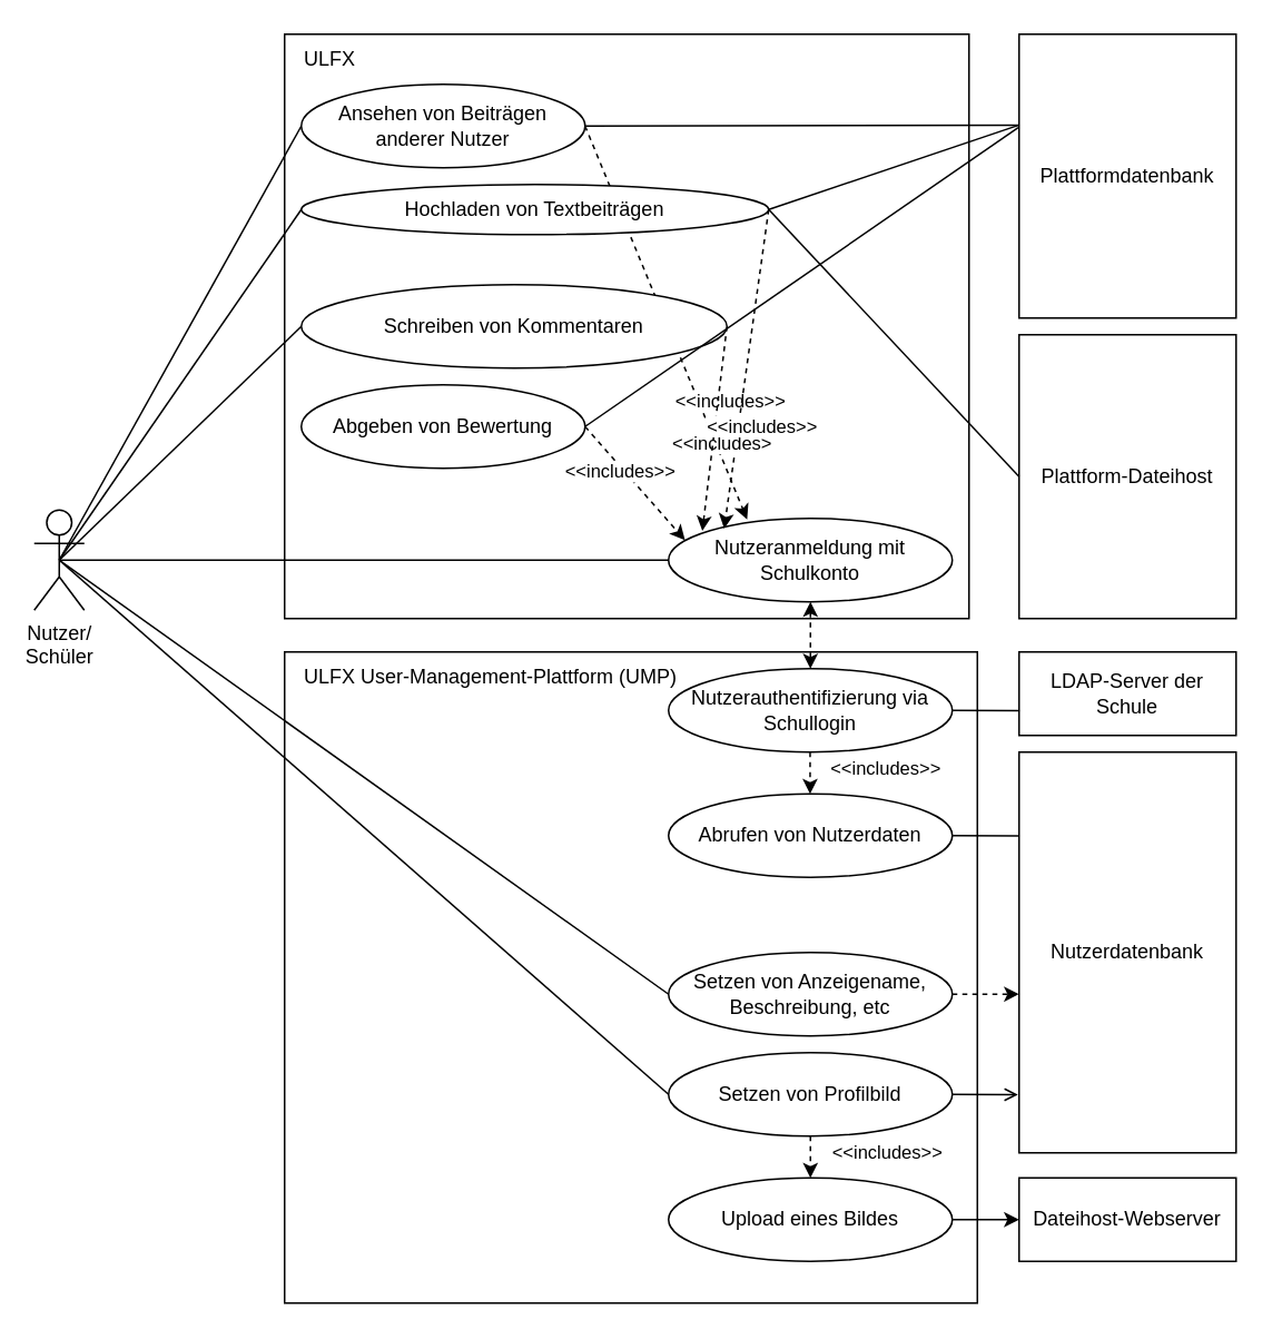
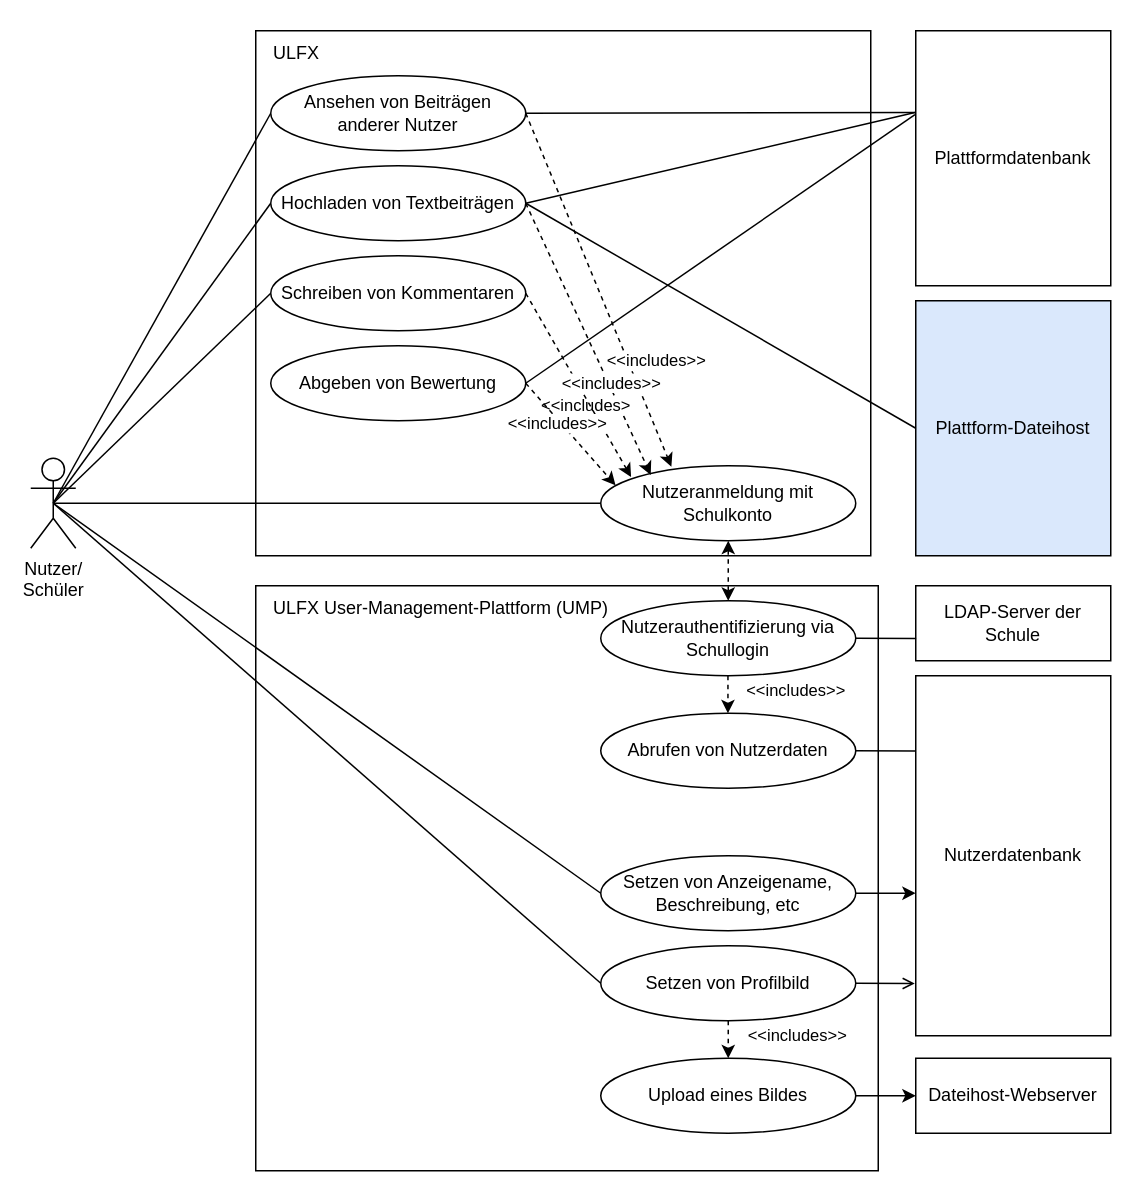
  <mxCell id="0" />
  <mxCell id="1" parent="0" />
  <mxCell id="2" value="" style="whiteSpace=wrap;html=1;" parent="1" vertex="1"><mxGeometry x="170" y="20" width="410" height="350" as="geometry" /></mxCell>
  <mxCell id="3" value="ULFX" style="text;html=1;strokeColor=none;fillColor=none;align=left;verticalAlign=middle;whiteSpace=wrap;rounded=0;" parent="1" vertex="1"><mxGeometry x="180" y="20" width="70" height="30" as="geometry" /></mxCell>
  <mxCell id="4" value="Nutzeranmeldung mit Schulkonto" style="ellipse;whiteSpace=wrap;html=1;" parent="1" vertex="1"><mxGeometry x="400" y="310" width="170" height="50" as="geometry" /></mxCell>
  <mxCell id="5" value="Nutzer/ &lt;br&gt;Schüler" style="shape=umlActor;verticalLabelPosition=bottom;verticalAlign=top;html=1;outlineConnect=0;" parent="1" vertex="1"><mxGeometry x="20" y="305" width="30" height="60" as="geometry" /></mxCell>
  <mxCell id="6" value="" style="endArrow=none;html=1;rounded=0;exitX=0.5;exitY=0.5;exitDx=0;exitDy=0;exitPerimeter=0;entryX=0;entryY=0.5;entryDx=0;entryDy=0;" parent="1" source="5" target="4" edge="1"><mxGeometry width="50" height="50" relative="1" as="geometry"><mxPoint x="520" y="390" as="sourcePoint" /><mxPoint x="570" y="340" as="targetPoint" /></mxGeometry></mxCell>
  <mxCell id="7" value="" style="endArrow=none;html=1;rounded=0;entryX=0.5;entryY=0.5;entryDx=0;entryDy=0;entryPerimeter=0;exitX=0;exitY=0.5;exitDx=0;exitDy=0;" parent="1" source="25" target="5" edge="1"><mxGeometry width="50" height="50" relative="1" as="geometry"><mxPoint x="520" y="390" as="sourcePoint" /><mxPoint x="570" y="340" as="targetPoint" /></mxGeometry></mxCell>
  <mxCell id="8" value="" style="endArrow=none;html=1;rounded=0;exitX=0.5;exitY=0.5;exitDx=0;exitDy=0;exitPerimeter=0;entryX=0;entryY=0.5;entryDx=0;entryDy=0;" parent="1" source="5" target="26" edge="1"><mxGeometry width="50" height="50" relative="1" as="geometry"><mxPoint x="520" y="390" as="sourcePoint" /><mxPoint x="570" y="340" as="targetPoint" /></mxGeometry></mxCell>
  <mxCell id="9" value="" style="endArrow=none;html=1;rounded=0;exitX=0.5;exitY=0.5;exitDx=0;exitDy=0;exitPerimeter=0;entryX=0;entryY=0.5;entryDx=0;entryDy=0;" parent="1" source="5" target="27" edge="1"><mxGeometry width="50" height="50" relative="1" as="geometry"><mxPoint x="520" y="390" as="sourcePoint" /><mxPoint x="570" y="340" as="targetPoint" /></mxGeometry></mxCell>
  <mxCell id="10" value="" style="endArrow=classic;html=1;rounded=0;exitX=1;exitY=0.5;exitDx=0;exitDy=0;entryX=0.277;entryY=0.012;entryDx=0;entryDy=0;dashed=1;entryPerimeter=0;" parent="1" source="25" target="4" edge="1"><mxGeometry width="50" height="50" relative="1" as="geometry"><mxPoint x="520" y="410" as="sourcePoint" /><mxPoint x="570" y="360" as="targetPoint" /></mxGeometry></mxCell>
  <mxCell id="11" value="&amp;lt;&amp;lt;includes&amp;gt;&amp;gt;" style="edgeLabel;html=1;align=center;verticalAlign=middle;resizable=0;points=[];" parent="10" vertex="1" connectable="0"><mxGeometry x="-0.174" y="1" relative="1" as="geometry"><mxPoint x="46" y="68" as="offset" /></mxGeometry></mxCell>
  <mxCell id="12" value="" style="endArrow=classic;html=1;rounded=0;exitX=1;exitY=0.5;exitDx=0;exitDy=0;entryX=0.196;entryY=0.122;entryDx=0;entryDy=0;dashed=1;entryPerimeter=0;" parent="1" source="26" target="4" edge="1"><mxGeometry width="50" height="50" relative="1" as="geometry"><mxPoint x="360" y="155" as="sourcePoint" /><mxPoint x="479" y="120" as="targetPoint" /></mxGeometry></mxCell>
  <mxCell id="13" value="&amp;lt;&amp;lt;includes&amp;gt;" style="edgeLabel;html=1;align=center;verticalAlign=middle;resizable=0;points=[];" parent="12" vertex="1" connectable="0"><mxGeometry x="0.237" y="-2" relative="1" as="geometry"><mxPoint x="-10" y="22" as="offset" /></mxGeometry></mxCell>
  <mxCell id="14" value="" style="endArrow=classic;html=1;rounded=0;exitX=1;exitY=0.5;exitDx=0;exitDy=0;dashed=1;entryX=0.119;entryY=0.15;entryDx=0;entryDy=0;entryPerimeter=0;" parent="1" source="27" target="4" edge="1"><mxGeometry width="50" height="50" relative="1" as="geometry"><mxPoint x="360" y="215" as="sourcePoint" /><mxPoint x="470" y="110" as="targetPoint" /></mxGeometry></mxCell>
  <mxCell id="15" value="&amp;lt;&amp;lt;includes&amp;gt;&amp;gt;" style="edgeLabel;html=1;align=center;verticalAlign=middle;resizable=0;points=[];" parent="14" vertex="1" connectable="0"><mxGeometry x="-0.17" y="1" relative="1" as="geometry"><mxPoint x="26" y="9" as="offset" /></mxGeometry></mxCell>
  <mxCell id="16" value="" style="endArrow=classic;html=1;rounded=0;exitX=1;exitY=0.5;exitDx=0;exitDy=0;dashed=1;entryX=0.058;entryY=0.26;entryDx=0;entryDy=0;entryPerimeter=0;" parent="1" source="28" target="4" edge="1"><mxGeometry width="50" height="50" relative="1" as="geometry"><mxPoint x="360" y="275" as="sourcePoint" /><mxPoint x="460" y="110" as="targetPoint" /></mxGeometry></mxCell>
  <mxCell id="17" value="&amp;lt;&amp;lt;includes&amp;gt;&amp;gt;" style="edgeLabel;html=1;align=center;verticalAlign=middle;resizable=0;points=[];" parent="16" vertex="1" connectable="0"><mxGeometry x="-0.248" y="-2" relative="1" as="geometry"><mxPoint as="offset" /></mxGeometry></mxCell>
  <mxCell id="18" value="" style="whiteSpace=wrap;html=1;imageAspect=0;resizeWidth=1;resizeHeight=1;" parent="1" vertex="1"><mxGeometry x="610" y="390" width="130" height="50" as="geometry" /></mxCell>
  <mxCell id="19" value="LDAP-Server der Schule" style="text;html=1;strokeColor=none;fillColor=none;align=center;verticalAlign=middle;whiteSpace=wrap;rounded=0;" parent="1" vertex="1"><mxGeometry x="610" y="390" width="130" height="50" as="geometry" /></mxCell>
  <mxCell id="20" value="Nutzerdatenbank" style="whiteSpace=wrap;html=1;imageAspect=0;resizeWidth=1;resizeHeight=1;" parent="1" vertex="1"><mxGeometry x="610" y="450" width="130" height="240" as="geometry" /></mxCell>
  <mxCell id="21" value="" style="whiteSpace=wrap;html=1;" parent="1" vertex="1"><mxGeometry x="170" y="390" width="415" height="390" as="geometry" /></mxCell>
  <mxCell id="22" value="ULFX User-Management-Plattform (UMP)" style="text;html=1;strokeColor=none;fillColor=none;align=left;verticalAlign=middle;whiteSpace=wrap;rounded=0;" parent="1" vertex="1"><mxGeometry x="180" y="390" width="240" height="30" as="geometry" /></mxCell>
  <mxCell id="23" value="Abrufen von Nutzerdaten" style="ellipse;whiteSpace=wrap;html=1;" parent="1" vertex="1"><mxGeometry x="400" y="475" width="170" height="50" as="geometry" /></mxCell>
  <mxCell id="24" value="" style="endArrow=none;html=1;rounded=0;exitX=1;exitY=0.5;exitDx=0;exitDy=0;entryX=-0.002;entryY=0.209;entryDx=0;entryDy=0;entryPerimeter=0;" parent="1" source="23" target="20" edge="1"><mxGeometry width="50" height="50" relative="1" as="geometry"><mxPoint x="500" y="315" as="sourcePoint" /><mxPoint x="620" y="460" as="targetPoint" /></mxGeometry></mxCell>
  <mxCell id="25" value="Ansehen von Beiträgen anderer Nutzer" style="ellipse;whiteSpace=wrap;html=1;" parent="1" vertex="1"><mxGeometry x="180" y="50" width="170" height="50" as="geometry" /></mxCell>
- <mxCell id="26" value="Hochladen von Textbeiträgen" style="ellipse;whiteSpace=wrap;html=1;" parent="1" vertex="1"><mxGeometry x="180" y="110" width="280" height="30" as="geometry" /></mxCell>
- <mxCell id="27" value="Schreiben von Kommentaren" style="ellipse;whiteSpace=wrap;html=1;" parent="1" vertex="1"><mxGeometry x="180" y="170" width="255" height="50" as="geometry" /></mxCell>
+ <mxCell id="26" value="Hochladen von Textbeiträgen" style="ellipse;whiteSpace=wrap;html=1;" parent="1" vertex="1"><mxGeometry x="180" y="110" width="170" height="50" as="geometry" /></mxCell>
+ <mxCell id="27" value="Schreiben von Kommentaren" style="ellipse;whiteSpace=wrap;html=1;" parent="1" vertex="1"><mxGeometry x="180" y="170" width="170" height="50" as="geometry" /></mxCell>
  <mxCell id="28" value="Abgeben von Bewertung" style="ellipse;whiteSpace=wrap;html=1;" parent="1" vertex="1"><mxGeometry x="180" y="230" width="170" height="50" as="geometry" /></mxCell>
  <mxCell id="29" value="Setzen von Anzeigename, Beschreibung, etc" style="ellipse;whiteSpace=wrap;html=1;" parent="1" vertex="1"><mxGeometry x="400" y="570" width="170" height="50" as="geometry" /></mxCell>
  <mxCell id="30" value="Setzen von Profilbild" style="ellipse;whiteSpace=wrap;html=1;" parent="1" vertex="1"><mxGeometry x="400" y="630" width="170" height="50" as="geometry" /></mxCell>
  <mxCell id="31" value="Upload eines Bildes" style="ellipse;whiteSpace=wrap;html=1;" parent="1" vertex="1"><mxGeometry x="400" y="705" width="170" height="50" as="geometry" /></mxCell>
  <mxCell id="32" value="Dateihost-Webserver" style="whiteSpace=wrap;html=1;imageAspect=0;resizeWidth=1;resizeHeight=1;" parent="1" vertex="1"><mxGeometry x="610" y="705" width="130" height="50" as="geometry" /></mxCell>
  <mxCell id="33" value="" style="endArrow=classic;html=1;rounded=0;exitX=0.5;exitY=1;exitDx=0;exitDy=0;dashed=1;entryX=0.5;entryY=0;entryDx=0;entryDy=0;" parent="1" source="30" target="31" edge="1"><mxGeometry width="50" height="50" relative="1" as="geometry"><mxPoint x="479" y="25" as="sourcePoint" /><mxPoint x="479" y="295" as="targetPoint" /></mxGeometry></mxCell>
  <mxCell id="34" value="&amp;lt;&amp;lt;includes&amp;gt;&amp;gt;" style="edgeLabel;html=1;align=center;verticalAlign=middle;resizable=0;points=[];" parent="33" vertex="1" connectable="0"><mxGeometry x="-0.248" y="-2" relative="1" as="geometry"><mxPoint x="47" as="offset" /></mxGeometry></mxCell>
  <mxCell id="35" value="" style="endArrow=classic;html=1;rounded=0;exitX=1;exitY=0.5;exitDx=0;exitDy=0;entryX=0;entryY=0.5;entryDx=0;entryDy=0;" parent="1" source="31" target="32" edge="1"><mxGeometry width="50" height="50" relative="1" as="geometry"><mxPoint x="500" y="415" as="sourcePoint" /><mxPoint x="550" y="365" as="targetPoint" /></mxGeometry></mxCell>
  <mxCell id="36" value="" style="endArrow=none;html=1;rounded=0;entryX=0.5;entryY=0.5;entryDx=0;entryDy=0;entryPerimeter=0;exitX=0;exitY=0.5;exitDx=0;exitDy=0;" parent="1" source="29" target="5" edge="1"><mxGeometry width="50" height="50" relative="1" as="geometry"><mxPoint x="500" y="490" as="sourcePoint" /><mxPoint x="550" y="440" as="targetPoint" /></mxGeometry></mxCell>
  <mxCell id="37" value="" style="endArrow=none;html=1;rounded=0;entryX=0.5;entryY=0.5;entryDx=0;entryDy=0;entryPerimeter=0;exitX=0;exitY=0.5;exitDx=0;exitDy=0;" parent="1" source="30" target="5" edge="1"><mxGeometry width="50" height="50" relative="1" as="geometry"><mxPoint x="500" y="490" as="sourcePoint" /><mxPoint x="550" y="440" as="targetPoint" /></mxGeometry></mxCell>
- <mxCell id="38" value="" style="endArrow=classic;html=1;rounded=0;exitX=1;exitY=0.5;exitDx=0;exitDy=0;entryX=0;entryY=0.604;entryDx=0;entryDy=0;entryPerimeter=0;dashed=1;" parent="1" source="29" target="20" edge="1"><mxGeometry width="50" height="50" relative="1" as="geometry"><mxPoint x="500" y="515" as="sourcePoint" /><mxPoint x="550" y="465" as="targetPoint" /></mxGeometry></mxCell>
+ <mxCell id="38" value="" style="endArrow=classic;html=1;rounded=0;exitX=1;exitY=0.5;exitDx=0;exitDy=0;entryX=0;entryY=0.604;entryDx=0;entryDy=0;entryPerimeter=0;" parent="1" source="29" target="20" edge="1"><mxGeometry width="50" height="50" relative="1" as="geometry"><mxPoint x="500" y="515" as="sourcePoint" /><mxPoint x="550" y="465" as="targetPoint" /></mxGeometry></mxCell>
  <mxCell id="39" value="" style="endArrow=open;html=1;rounded=0;exitX=1;exitY=0.5;exitDx=0;exitDy=0;entryX=-0.005;entryY=0.855;entryDx=0;entryDy=0;entryPerimeter=0;" parent="1" source="30" target="20" edge="1"><mxGeometry width="50" height="50" relative="1" as="geometry"><mxPoint x="500" y="515" as="sourcePoint" /><mxPoint x="610" y="580" as="targetPoint" /></mxGeometry></mxCell>
  <mxCell id="40" value="Plattformdatenbank" style="whiteSpace=wrap;html=1;imageAspect=0;resizeWidth=1;resizeHeight=1;" parent="1" vertex="1"><mxGeometry x="610" y="20" width="130" height="170" as="geometry" /></mxCell>
- <mxCell id="41" value="Plattform-Dateihost" style="whiteSpace=wrap;html=1;imageAspect=0;resizeWidth=1;resizeHeight=1;" parent="1" vertex="1"><mxGeometry x="610" y="200" width="130" height="170" as="geometry" /></mxCell>
+ <mxCell id="41" value="Plattform-Dateihost" style="whiteSpace=wrap;html=1;imageAspect=0;resizeWidth=1;resizeHeight=1;fillColor=#dae8fc;" parent="1" vertex="1"><mxGeometry x="610" y="200" width="130" height="170" as="geometry" /></mxCell>
  <mxCell id="42" value="" style="endArrow=none;html=1;rounded=0;exitX=1;exitY=0.5;exitDx=0;exitDy=0;entryX=0;entryY=0.5;entryDx=0;entryDy=0;" parent="1" source="26" target="41" edge="1"><mxGeometry width="50" height="50" relative="1" as="geometry"><mxPoint x="380" y="330" as="sourcePoint" /><mxPoint x="430" y="280" as="targetPoint" /></mxGeometry></mxCell>
  <mxCell id="43" value="Nutzerauthentifizierung via Schullogin" style="ellipse;whiteSpace=wrap;html=1;" parent="1" vertex="1"><mxGeometry x="400" y="400" width="170" height="50" as="geometry" /></mxCell>
  <mxCell id="44" value="" style="endArrow=classic;html=1;rounded=0;entryX=0.5;entryY=0;entryDx=0;entryDy=0;exitX=0.5;exitY=1;exitDx=0;exitDy=0;endFill=1;startArrow=classic;startFill=1;dashed=1;" parent="1" source="4" target="43" edge="1"><mxGeometry width="50" height="50" relative="1" as="geometry"><mxPoint x="380" y="470" as="sourcePoint" /><mxPoint x="430" y="420" as="targetPoint" /></mxGeometry></mxCell>
  <mxCell id="45" value="" style="endArrow=none;html=1;rounded=0;entryX=1;entryY=0.5;entryDx=0;entryDy=0;exitX=0.002;exitY=0.702;exitDx=0;exitDy=0;exitPerimeter=0;" parent="1" source="19" target="43" edge="1"><mxGeometry width="50" height="50" relative="1" as="geometry"><mxPoint x="380" y="490" as="sourcePoint" /><mxPoint x="430" y="440" as="targetPoint" /></mxGeometry></mxCell>
  <mxCell id="46" value="" style="endArrow=classic;html=1;rounded=0;exitX=0.5;exitY=1;exitDx=0;exitDy=0;dashed=1;entryX=0.5;entryY=0;entryDx=0;entryDy=0;" parent="1" edge="1"><mxGeometry width="50" height="50" relative="1" as="geometry"><mxPoint x="484.8" y="450" as="sourcePoint" /><mxPoint x="484.8" y="475" as="targetPoint" /></mxGeometry></mxCell>
  <mxCell id="47" value="&amp;lt;&amp;lt;includes&amp;gt;&amp;gt;" style="edgeLabel;html=1;align=center;verticalAlign=middle;resizable=0;points=[];" parent="46" vertex="1" connectable="0"><mxGeometry x="-0.248" y="-2" relative="1" as="geometry"><mxPoint x="47" as="offset" /></mxGeometry></mxCell>
  <mxCell id="48" value="" style="endArrow=none;html=1;rounded=0;entryX=1;entryY=0.5;entryDx=0;entryDy=0;exitX=0;exitY=0.321;exitDx=0;exitDy=0;exitPerimeter=0;" parent="1" source="40" target="25" edge="1"><mxGeometry width="50" height="50" relative="1" as="geometry"><mxPoint x="290" y="250" as="sourcePoint" /><mxPoint x="340" y="200" as="targetPoint" /></mxGeometry></mxCell>
  <mxCell id="49" value="" style="endArrow=none;html=1;rounded=0;entryX=1;entryY=0.5;entryDx=0;entryDy=0;exitX=-0.004;exitY=0.321;exitDx=0;exitDy=0;exitPerimeter=0;" parent="1" source="40" target="26" edge="1"><mxGeometry width="50" height="50" relative="1" as="geometry"><mxPoint x="620" y="84.57" as="sourcePoint" /><mxPoint x="360" y="85" as="targetPoint" /></mxGeometry></mxCell>
  <mxCell id="50" value="" style="endArrow=none;html=1;rounded=0;entryX=1;entryY=0.5;entryDx=0;entryDy=0;exitX=-0.004;exitY=0.329;exitDx=0;exitDy=0;exitPerimeter=0;" parent="1" source="40" target="28" edge="1"><mxGeometry width="50" height="50" relative="1" as="geometry"><mxPoint x="618.05" y="85.93" as="sourcePoint" /><mxPoint x="360" y="205" as="targetPoint" /></mxGeometry></mxCell>
